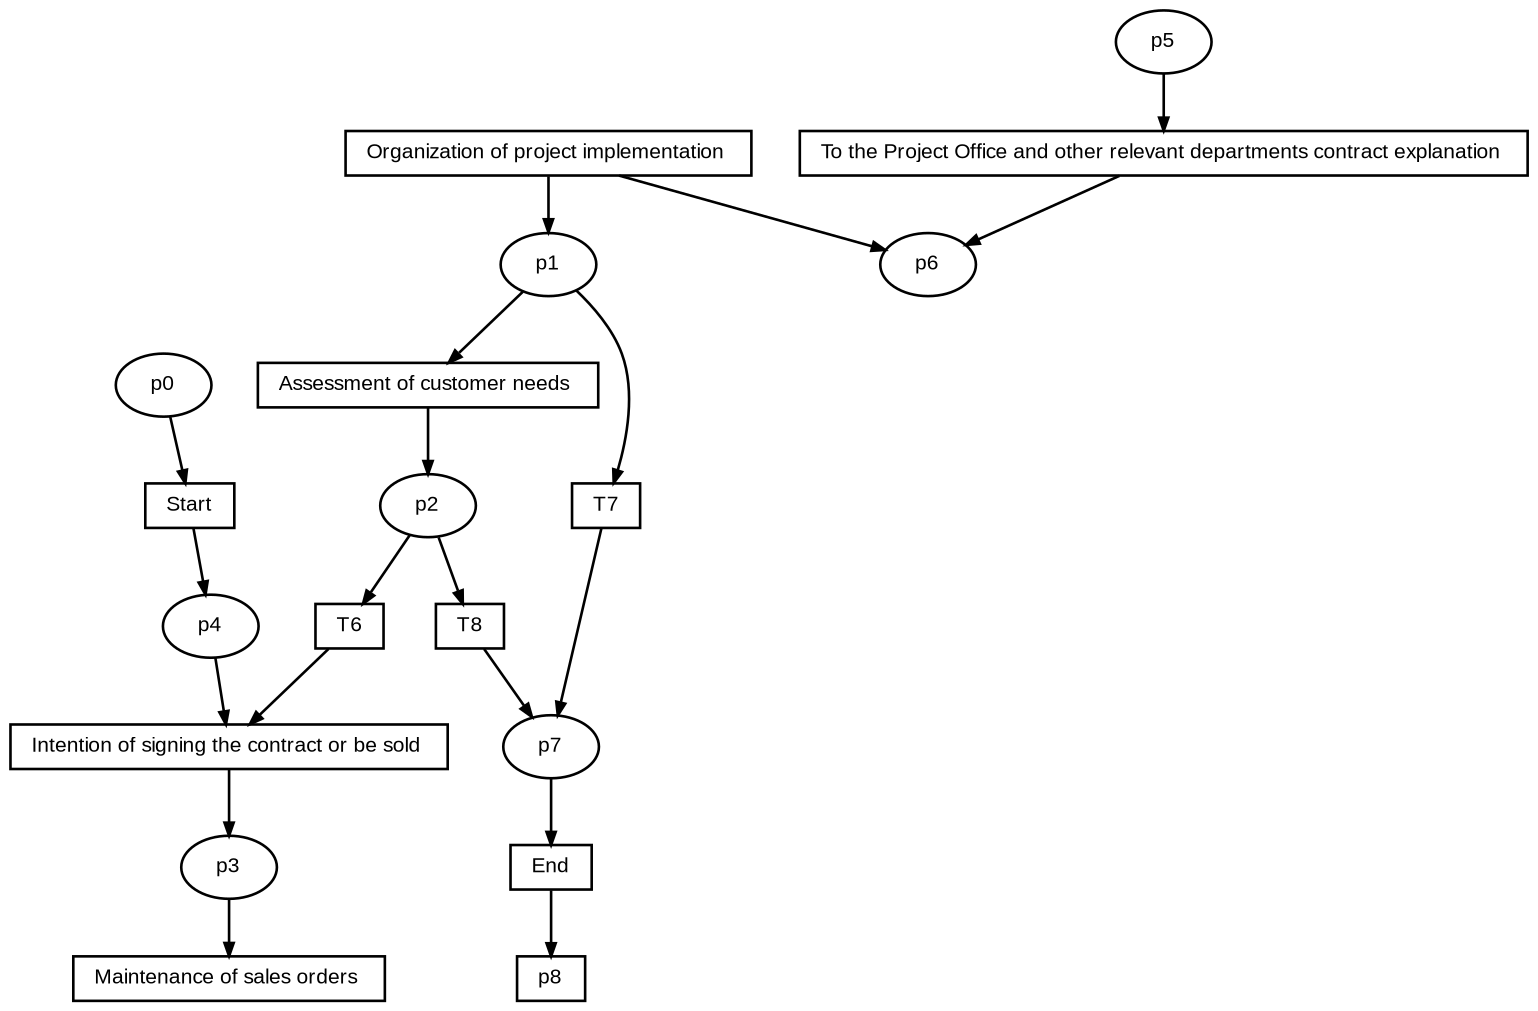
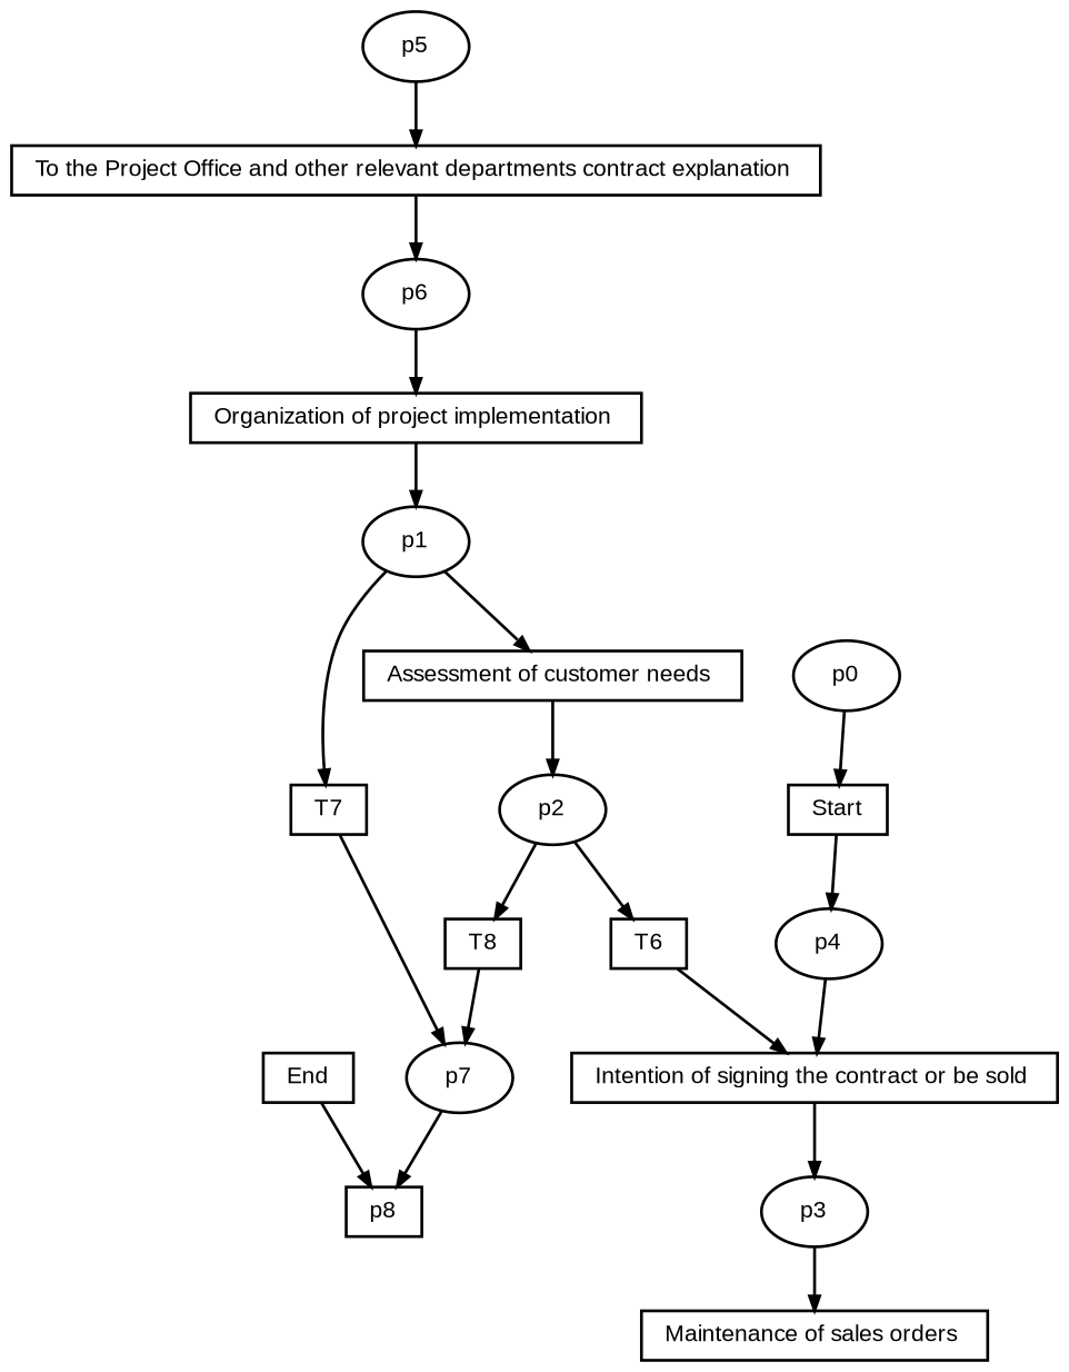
  digraph {
    fontname=Arial
    fontsize=8
    rankdir=TB
    ranksep=.3
    remincross=true
    node [fontname=Arial fontsize=8 shape=box]
    edge [arrowsize=0.5]
    n1 [height=.2 label=End width=.2]
    n2 [height=.2 label=p8 width=.2]
    n3 [height=.2 label=T8 width=.2]
    n4 [height=.2 label=p7 shape=oval width=.2]
    n5 [height=.2 label=T7 width=.2]
    n6 [height=.2 label=T6 width=.2]
    n7 [height=.2 label="Intention of signing the contract or be sold " width=.2]
    n8 [height=.2 label=p3 shape=oval width=.2]
    n9 [height=.2 label="Maintenance of sales orders " width=.2]
    n10 [height=.2 label="Assessment of customer needs " width=.2]
    n11 [height=.2 label=p2 shape=oval width=.2]
    n12 [height=.2 label="Organization of project implementation " width=.2]
    n13 [height=.2 label=p1 shape=oval width=.2]
    n14 [height=.2 label="To the Project Office and other relevant departments contract explanation " width=.2]
    n15 [height=.2 label=p6 shape=oval width=.2]
    n16 [height=.2 label=p5 shape=oval width=.2]
    n17 [height=.2 label=Start width=.2]
    n18 [height=.2 label=p4 shape=oval width=.2]
    n19 [height=.2 label=p0 shape=oval width=.2]
    n1 -> n2
    n3 -> n4
-   n4 -> n1
+   n4 -> n2
    n5 -> n4
    n6 -> n7
    n7 -> n8
    n8 -> n9
    n10 -> n11
    n11 -> n3
    n11 -> n6
    n12 -> n13
    n13 -> n5
    n13 -> n10
    n14 -> n15
-   n12 -> n15
+   n15 -> n12
    n16 -> n14
    n17 -> n18
    n18 -> n7
    n19 -> n17
  }
